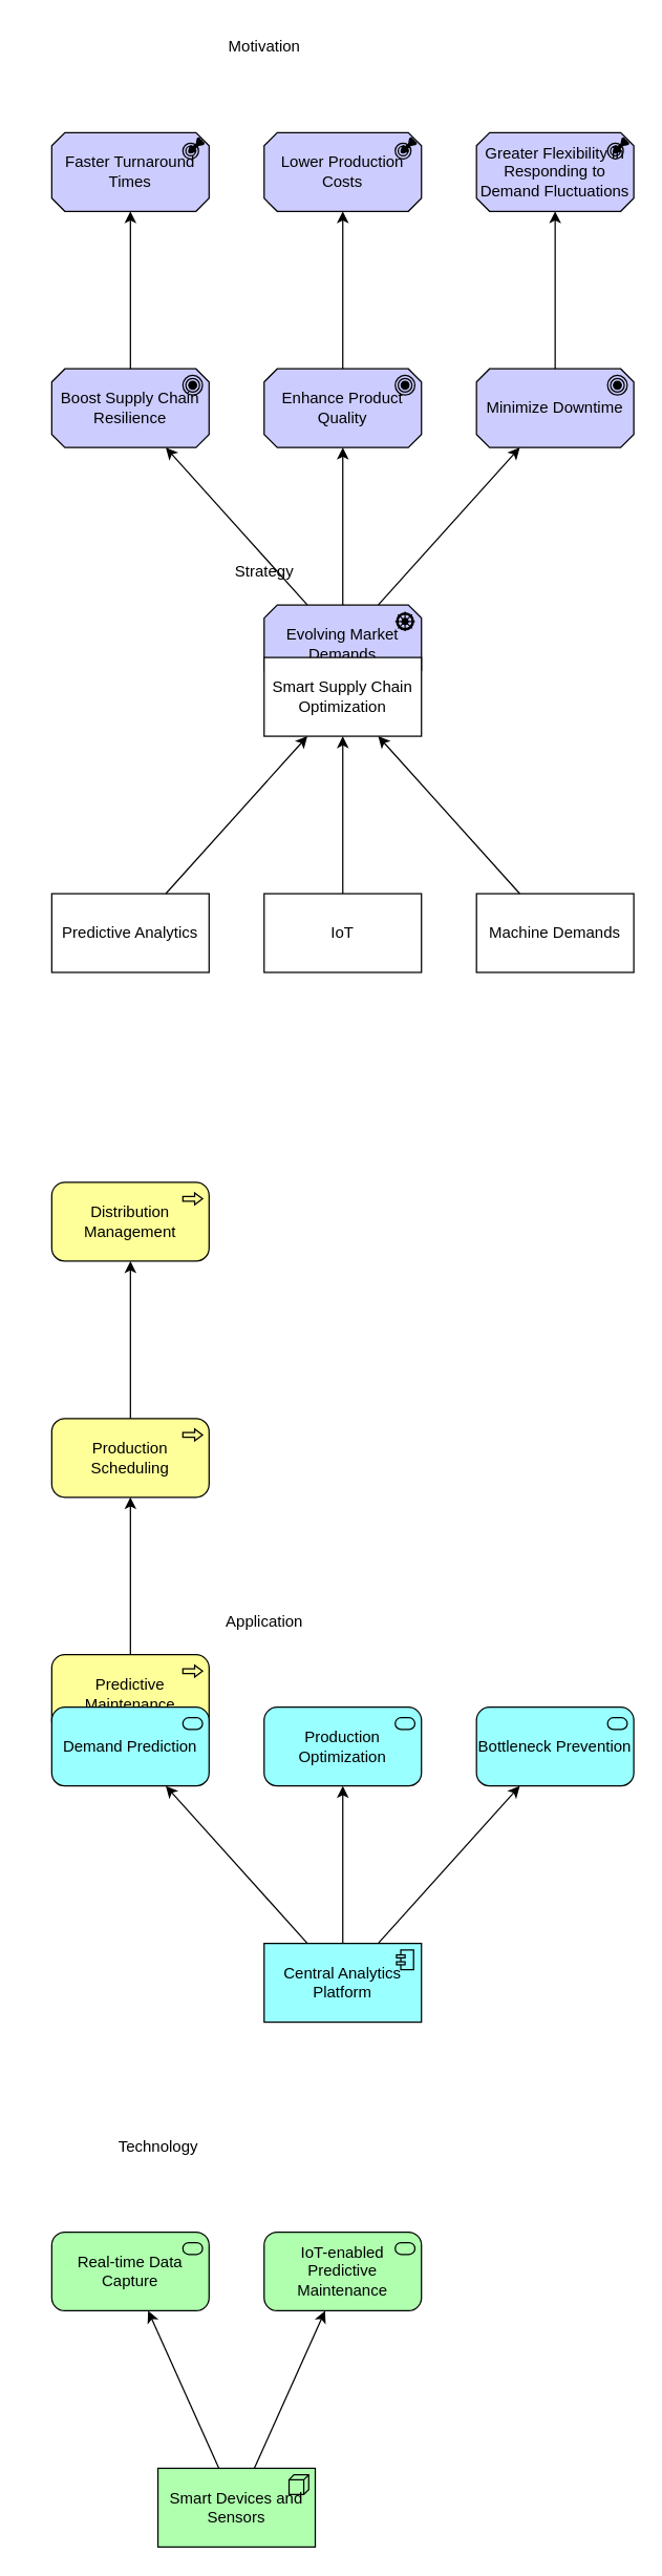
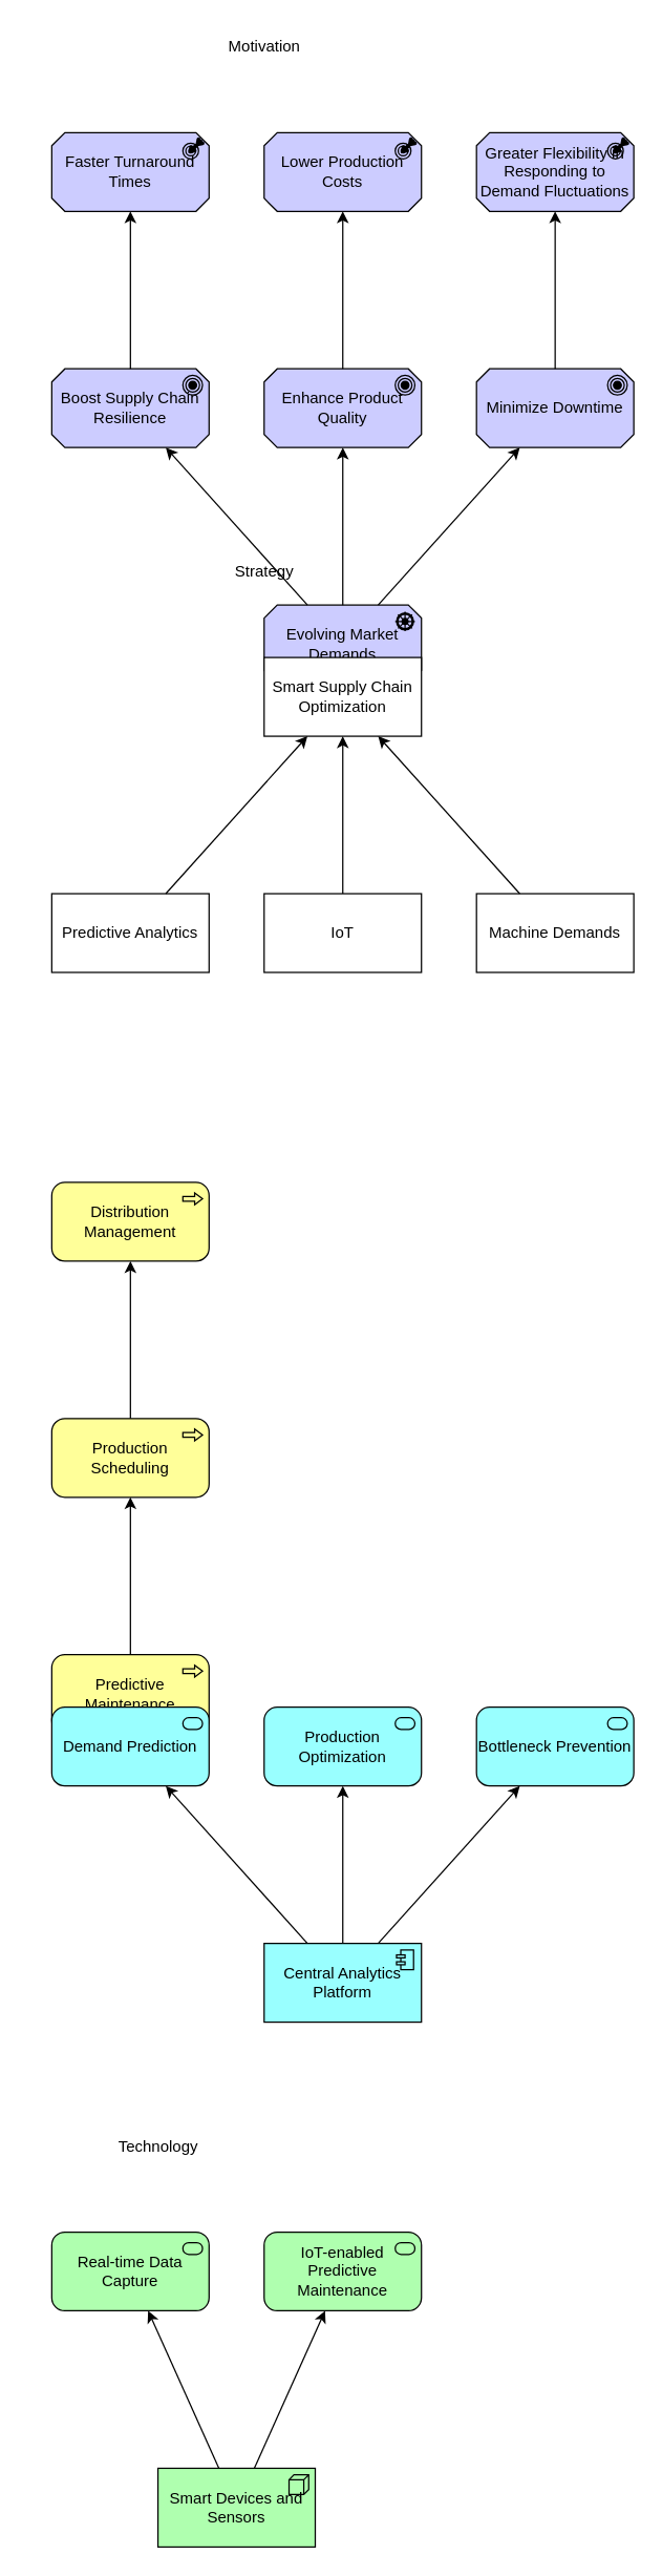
  <mxCell id="0" />
  <mxCell id="1" parent="0" />
  <mxCell id="2" value="Motivation" style="text;html=1;align=center;verticalAlign=middle;resizable=0;points=[];" vertex="1" parent="1"><mxGeometry x="101" y="20" width="200" height="30" as="geometry" /></mxCell>
  <mxCell id="3" value="Boost Supply Chain Resilience" style="html=1;outlineConnect=0;whiteSpace=wrap;fillColor=#CCCCFF;shape=mxgraph.archimate3.application;appType=goal;archiType=oct;" vertex="1" parent="1"><mxGeometry x="39" y="280" width="120" height="60" as="geometry" /></mxCell>
  <mxCell id="4" value="Enhance Product Quality" style="html=1;outlineConnect=0;whiteSpace=wrap;fillColor=#CCCCFF;shape=mxgraph.archimate3.application;appType=goal;archiType=oct;" vertex="1" parent="1"><mxGeometry x="201" y="280" width="120" height="60" as="geometry" /></mxCell>
  <mxCell id="5" value="Minimize Downtime" style="html=1;outlineConnect=0;whiteSpace=wrap;fillColor=#CCCCFF;shape=mxgraph.archimate3.application;appType=goal;archiType=oct;" vertex="1" parent="1"><mxGeometry x="363" y="280" width="120" height="60" as="geometry" /></mxCell>
  <mxCell id="6" value="Evolving Market Demands" style="html=1;outlineConnect=0;whiteSpace=wrap;fillColor=#CCCCFF;shape=mxgraph.archimate3.application;appType=driver;archiType=oct;" vertex="1" parent="1"><mxGeometry x="201" y="460" width="120" height="60" as="geometry" /></mxCell>
  <mxCell id="7" value="Faster Turnaround Times" style="html=1;outlineConnect=0;whiteSpace=wrap;fillColor=#CCCCFF;shape=mxgraph.archimate3.application;appType=outcome;archiType=oct;" vertex="1" parent="1"><mxGeometry x="39" y="100" width="120" height="60" as="geometry" /></mxCell>
  <mxCell id="8" value="Lower Production Costs" style="html=1;outlineConnect=0;whiteSpace=wrap;fillColor=#CCCCFF;shape=mxgraph.archimate3.application;appType=outcome;archiType=oct;" vertex="1" parent="1"><mxGeometry x="201" y="100" width="120" height="60" as="geometry" /></mxCell>
  <mxCell id="9" value="Greater Flexibility in Responding to Demand Fluctuations" style="html=1;outlineConnect=0;whiteSpace=wrap;fillColor=#CCCCFF;shape=mxgraph.archimate3.application;appType=outcome;archiType=oct;" vertex="1" parent="1"><mxGeometry x="363" y="100" width="120" height="60" as="geometry" /></mxCell>
  <mxCell id="10" style="html=1;shape=mxgraph.archimate3.relationship;archiType=influence;" edge="1" source="6" target="3" parent="1"><mxGeometry relative="1" as="geometry" /></mxCell>
  <mxCell id="11" style="html=1;shape=mxgraph.archimate3.relationship;archiType=influence;" edge="1" source="6" target="4" parent="1"><mxGeometry relative="1" as="geometry" /></mxCell>
  <mxCell id="12" style="html=1;shape=mxgraph.archimate3.relationship;archiType=influence;" edge="1" source="6" target="5" parent="1"><mxGeometry relative="1" as="geometry" /></mxCell>
  <mxCell id="13" style="html=1;shape=mxgraph.archimate3.relationship;archiType=influence;" edge="1" source="3" target="7" parent="1"><mxGeometry relative="1" as="geometry" /></mxCell>
  <mxCell id="14" style="html=1;shape=mxgraph.archimate3.relationship;archiType=influence;" edge="1" source="4" target="8" parent="1"><mxGeometry relative="1" as="geometry" /></mxCell>
  <mxCell id="15" style="html=1;shape=mxgraph.archimate3.relationship;archiType=influence;" edge="1" source="5" target="9" parent="1"><mxGeometry relative="1" as="geometry" /></mxCell>
  <mxCell id="16" value="Strategy" style="text;html=1;align=center;verticalAlign=middle;resizable=0;points=[];" vertex="1" parent="1"><mxGeometry x="101" y="420" width="200" height="30" as="geometry" /></mxCell>
  <mxCell id="17" value="Smart Supply Chain Optimization" style="html=1;outlineConnect=0;whiteSpace=wrap;fillColor=#FFFFFF;shape=mxgraph.archimate3.rectangle;" vertex="1" parent="1"><mxGeometry x="201" y="500" width="120" height="60" as="geometry" /></mxCell>
  <mxCell id="18" value="Predictive Analytics" style="html=1;outlineConnect=0;whiteSpace=wrap;fillColor=#FFFFFF;shape=mxgraph.archimate3.rectangle;" vertex="1" parent="1"><mxGeometry x="39" y="680" width="120" height="60" as="geometry" /></mxCell>
  <mxCell id="19" value="IoT" style="html=1;outlineConnect=0;whiteSpace=wrap;fillColor=#FFFFFF;shape=mxgraph.archimate3.rectangle;" vertex="1" parent="1"><mxGeometry x="201" y="680" width="120" height="60" as="geometry" /></mxCell>
  <mxCell id="20" value="Machine Demands" style="html=1;outlineConnect=0;whiteSpace=wrap;fillColor=#FFFFFF;shape=mxgraph.archimate3.rectangle;" vertex="1" parent="1"><mxGeometry x="363" y="680" width="120" height="60" as="geometry" /></mxCell>
  <mxCell id="21" style="html=1;shape=mxgraph.archimate3.relationship;archiType=association;" edge="1" source="18" target="17" parent="1"><mxGeometry relative="1" as="geometry" /></mxCell>
  <mxCell id="22" style="html=1;shape=mxgraph.archimate3.relationship;archiType=association;" edge="1" source="19" target="17" parent="1"><mxGeometry relative="1" as="geometry" /></mxCell>
  <mxCell id="23" style="html=1;shape=mxgraph.archimate3.relationship;archiType=association;" edge="1" source="20" target="17" parent="1"><mxGeometry relative="1" as="geometry" /></mxCell>
  <mxCell id="24" value="Production Scheduling" style="html=1;outlineConnect=0;whiteSpace=wrap;fillColor=#ffff99;shape=mxgraph.archimate3.application;appType=proc;archiType=rounded;" vertex="1" parent="1"><mxGeometry x="39" y="1080" width="120" height="60" as="geometry" /></mxCell>
  <mxCell id="25" value="Distribution Management" style="html=1;outlineConnect=0;whiteSpace=wrap;fillColor=#ffff99;shape=mxgraph.archimate3.application;appType=proc;archiType=rounded;" vertex="1" parent="1"><mxGeometry x="39" y="900" width="120" height="60" as="geometry" /></mxCell>
  <mxCell id="26" value="Predictive Maintenance" style="html=1;outlineConnect=0;whiteSpace=wrap;fillColor=#ffff99;shape=mxgraph.archimate3.application;appType=proc;archiType=rounded;" vertex="1" parent="1"><mxGeometry x="39" y="1260" width="120" height="60" as="geometry" /></mxCell>
  <mxCell id="27" style="html=1;shape=mxgraph.archimate3.relationship;archiType=association;" edge="1" source="24" target="25" parent="1"><mxGeometry relative="1" as="geometry" /></mxCell>
  <mxCell id="28" style="html=1;shape=mxgraph.archimate3.relationship;archiType=triggering;" edge="1" source="26" target="24" parent="1"><mxGeometry relative="1" as="geometry" /></mxCell>
- <mxCell id="29" value="Application" style="text;html=1;align=center;verticalAlign=middle;resizable=0;points=[];" vertex="1" parent="1"><mxGeometry x="101" y="1220" width="200" height="30" as="geometry" /></mxCell>
  <mxCell id="30" value="Central Analytics Platform" style="html=1;outlineConnect=0;whiteSpace=wrap;fillColor=#99ffff;shape=mxgraph.archimate3.application;appType=comp;archiType=square;" vertex="1" parent="1"><mxGeometry x="201" y="1480" width="120" height="60" as="geometry" /></mxCell>
  <mxCell id="31" value="Demand Prediction" style="html=1;outlineConnect=0;whiteSpace=wrap;fillColor=#99ffff;shape=mxgraph.archimate3.application;appType=serv;archiType=rounded;" vertex="1" parent="1"><mxGeometry x="39" y="1300" width="120" height="60" as="geometry" /></mxCell>
  <mxCell id="32" value="Production Optimization" style="html=1;outlineConnect=0;whiteSpace=wrap;fillColor=#99ffff;shape=mxgraph.archimate3.application;appType=serv;archiType=rounded;" vertex="1" parent="1"><mxGeometry x="201" y="1300" width="120" height="60" as="geometry" /></mxCell>
  <mxCell id="33" value="Bottleneck Prevention" style="html=1;outlineConnect=0;whiteSpace=wrap;fillColor=#99ffff;shape=mxgraph.archimate3.application;appType=serv;archiType=rounded;" vertex="1" parent="1"><mxGeometry x="363" y="1300" width="120" height="60" as="geometry" /></mxCell>
  <mxCell id="34" style="html=1;shape=mxgraph.archimate3.relationship;archiType=association;" edge="1" source="30" target="31" parent="1"><mxGeometry relative="1" as="geometry" /></mxCell>
  <mxCell id="35" style="html=1;shape=mxgraph.archimate3.relationship;archiType=association;" edge="1" source="30" target="32" parent="1"><mxGeometry relative="1" as="geometry" /></mxCell>
  <mxCell id="36" style="html=1;shape=mxgraph.archimate3.relationship;archiType=association;" edge="1" source="30" target="33" parent="1"><mxGeometry relative="1" as="geometry" /></mxCell>
  <mxCell id="37" value="Technology" style="text;html=1;align=center;verticalAlign=middle;resizable=0;points=[];" vertex="1" parent="1"><mxGeometry x="20" y="1620" width="200" height="30" as="geometry" /></mxCell>
  <mxCell id="38" value="Smart Devices and Sensors" style="html=1;outlineConnect=0;whiteSpace=wrap;fillColor=#AFFFAF;shape=mxgraph.archimate3.application;appType=node;archiType=square;" vertex="1" parent="1"><mxGeometry x="120" y="1880" width="120" height="60" as="geometry" /></mxCell>
  <mxCell id="39" value="Real-time Data Capture" style="html=1;outlineConnect=0;whiteSpace=wrap;fillColor=#AFFFAF;shape=mxgraph.archimate3.application;appType=serv;archiType=rounded;" vertex="1" parent="1"><mxGeometry x="39" y="1700" width="120" height="60" as="geometry" /></mxCell>
  <mxCell id="40" value="IoT-enabled Predictive Maintenance" style="html=1;outlineConnect=0;whiteSpace=wrap;fillColor=#AFFFAF;shape=mxgraph.archimate3.application;appType=serv;archiType=rounded;" vertex="1" parent="1"><mxGeometry x="201" y="1700" width="120" height="60" as="geometry" /></mxCell>
  <mxCell id="41" style="html=1;shape=mxgraph.archimate3.relationship;archiType=serving;" edge="1" source="38" target="39" parent="1"><mxGeometry relative="1" as="geometry" /></mxCell>
  <mxCell id="42" style="html=1;shape=mxgraph.archimate3.relationship;archiType=serving;" edge="1" source="38" target="40" parent="1"><mxGeometry relative="1" as="geometry" /></mxCell>
